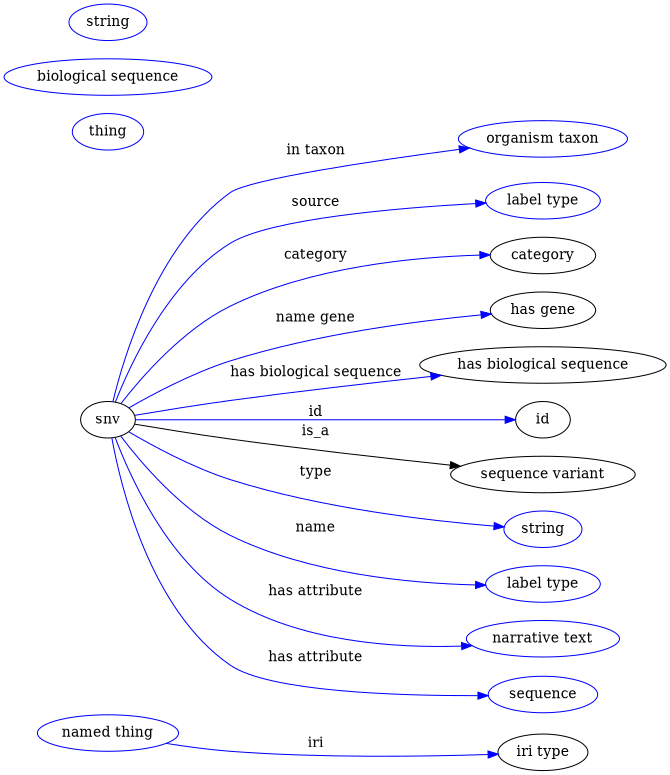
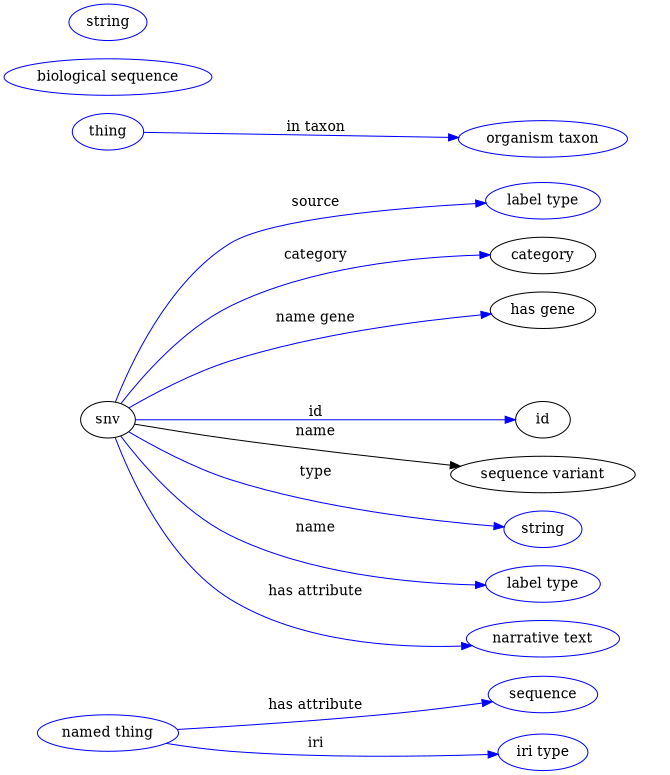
  digraph {
    rankdir=LR
    node [color=blue]
    edge [color=blue style=solid]
    n1 [height=0.5 label=snv width=0.75 color=""]
    "sequence variant" [height=0.5 width=2.5276 color=""]
    n3 [height=0.5 label=string width=1.0652]
    n4 [height=0.5 label="label type" width=1.5707]
    n5 [height=0.5 label="narrative text" width=2.0943]
    n6 [height=0.5 label="label type" width=1.5707]
    n7 [height=0.5 label=sequence width=1.4443]
    category [height=0.5 width=1.4443 color=""]
    n9 [height=0.5 label="organism taxon" width=2.3109]
    "has gene" [height=0.5 width=1.4443 color=""]
-   "has biological sequence" [height=0.5 width=3.3761 color=""]
    id [height=0.5 width=0.75 color=""]
-   n13 [color=black height=0.5 label="iri type" width=1.2277]
+   n13 [height=0.5 label="iri type" width=1.2277]
    n14 [height=0.5 label="named thing" width=1.9318]
    n15 [height=0.5 label=thing width=0.92075]
    n16 [height=0.5 label="biological sequence" width=2.8525]
    n17 [height=0.5 label=string width=1.0652]
-   n1 -> "sequence variant" [label=is_a color="" style=""]
+   n1 -> "sequence variant" [label=name color="" style=""]
    n1 -> n3 [label=type]
    n1 -> n4 [label=name]
    n1 -> n5 [label="has attribute"]
    n1 -> n6 [label=source]
-   n1 -> n7 [label="has attribute"]
+   n14 -> n7 [label="has attribute"]
    n1 -> category [label=category]
-   n1 -> n9 [label="in taxon"]
+   n15 -> n9 [label="in taxon"]
    n1 -> "has gene" [label="name gene"]
-   n1 -> "has biological sequence" [label="has biological sequence"]
    n1 -> id [label=id]
    n14 -> n13 [label=iri]
  }
